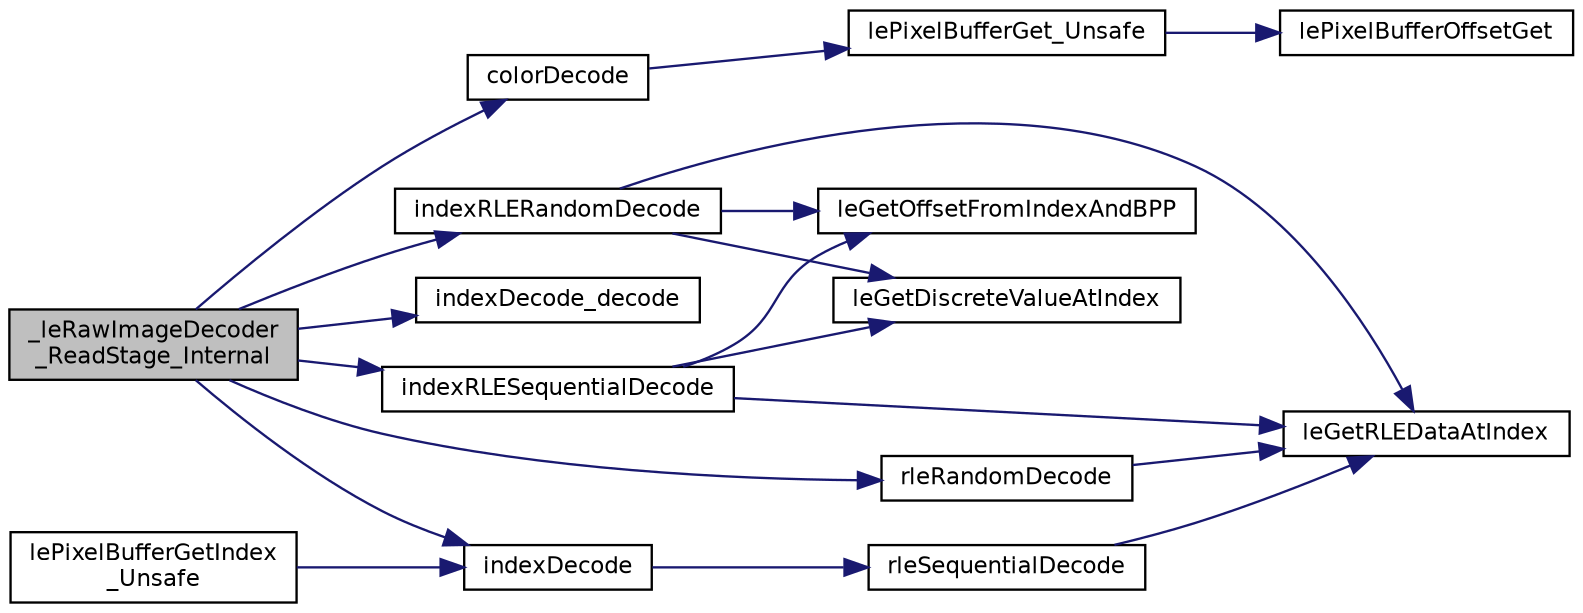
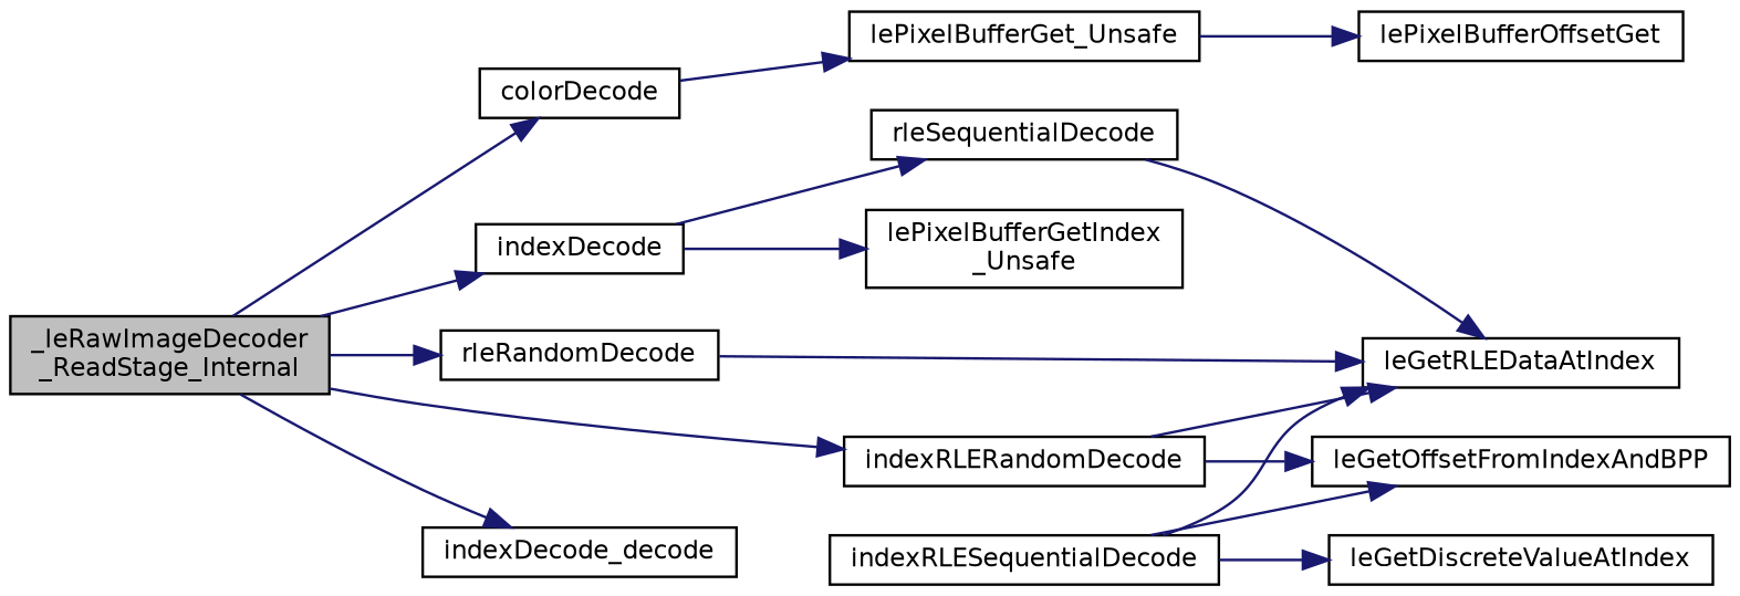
  digraph {
    rankdir=LR
    node [color=black fillcolor=white fontname=Helvetica fontsize=10 shape=record style=filled]
    edge [color=midnightblue fontname=Helvetica fontsize=10 labelfontname=Helvetica labelfontsize=10 style=solid]
    n1 [fillcolor=grey75 fontcolor=black height=0.2 label="_leRawImageDecoder\l_ReadStage_Internal" width=0.4]
    n2 [height=0.2 label=colorDecode width=0.4]
    n3 [height=0.2 label=indexDecode width=0.4]
    n4 [height=0.2 label=indexRLERandomDecode width=0.4]
    n5 [height=0.2 label=indexRLESequentialDecode width=0.4]
    n6 [height=0.2 label=rleRandomDecode width=0.4]
    n7 [height=0.2 label=indexDecode_decode width=0.4]
    n8 [height=0.2 label=lePixelBufferGet_Unsafe width=0.4]
    n9 [height=0.2 label=rleSequentialDecode width=0.4]
    n10 [height=0.2 label="lePixelBufferGetIndex\l_Unsafe" width=0.4]
    n11 [height=0.2 label=leGetDiscreteValueAtIndex width=0.4]
    n12 [height=0.2 label=leGetOffsetFromIndexAndBPP width=0.4]
    n13 [height=0.2 label=leGetRLEDataAtIndex width=0.4]
    n14 [height=0.2 label=lePixelBufferOffsetGet width=0.4]
    n1 -> n2
    n1 -> n3
    n1 -> n4
-   n1 -> n5
    n1 -> n6
    n1 -> n7
    n2 -> n8
    n3 -> n9
-   n10 -> n3
-   n4 -> n11
+   n3 -> n10
    n4 -> n12
    n4 -> n13
    n5 -> n11
    n5 -> n12
    n5 -> n13
    n6 -> n13
    n8 -> n14
    n9 -> n13
  }
